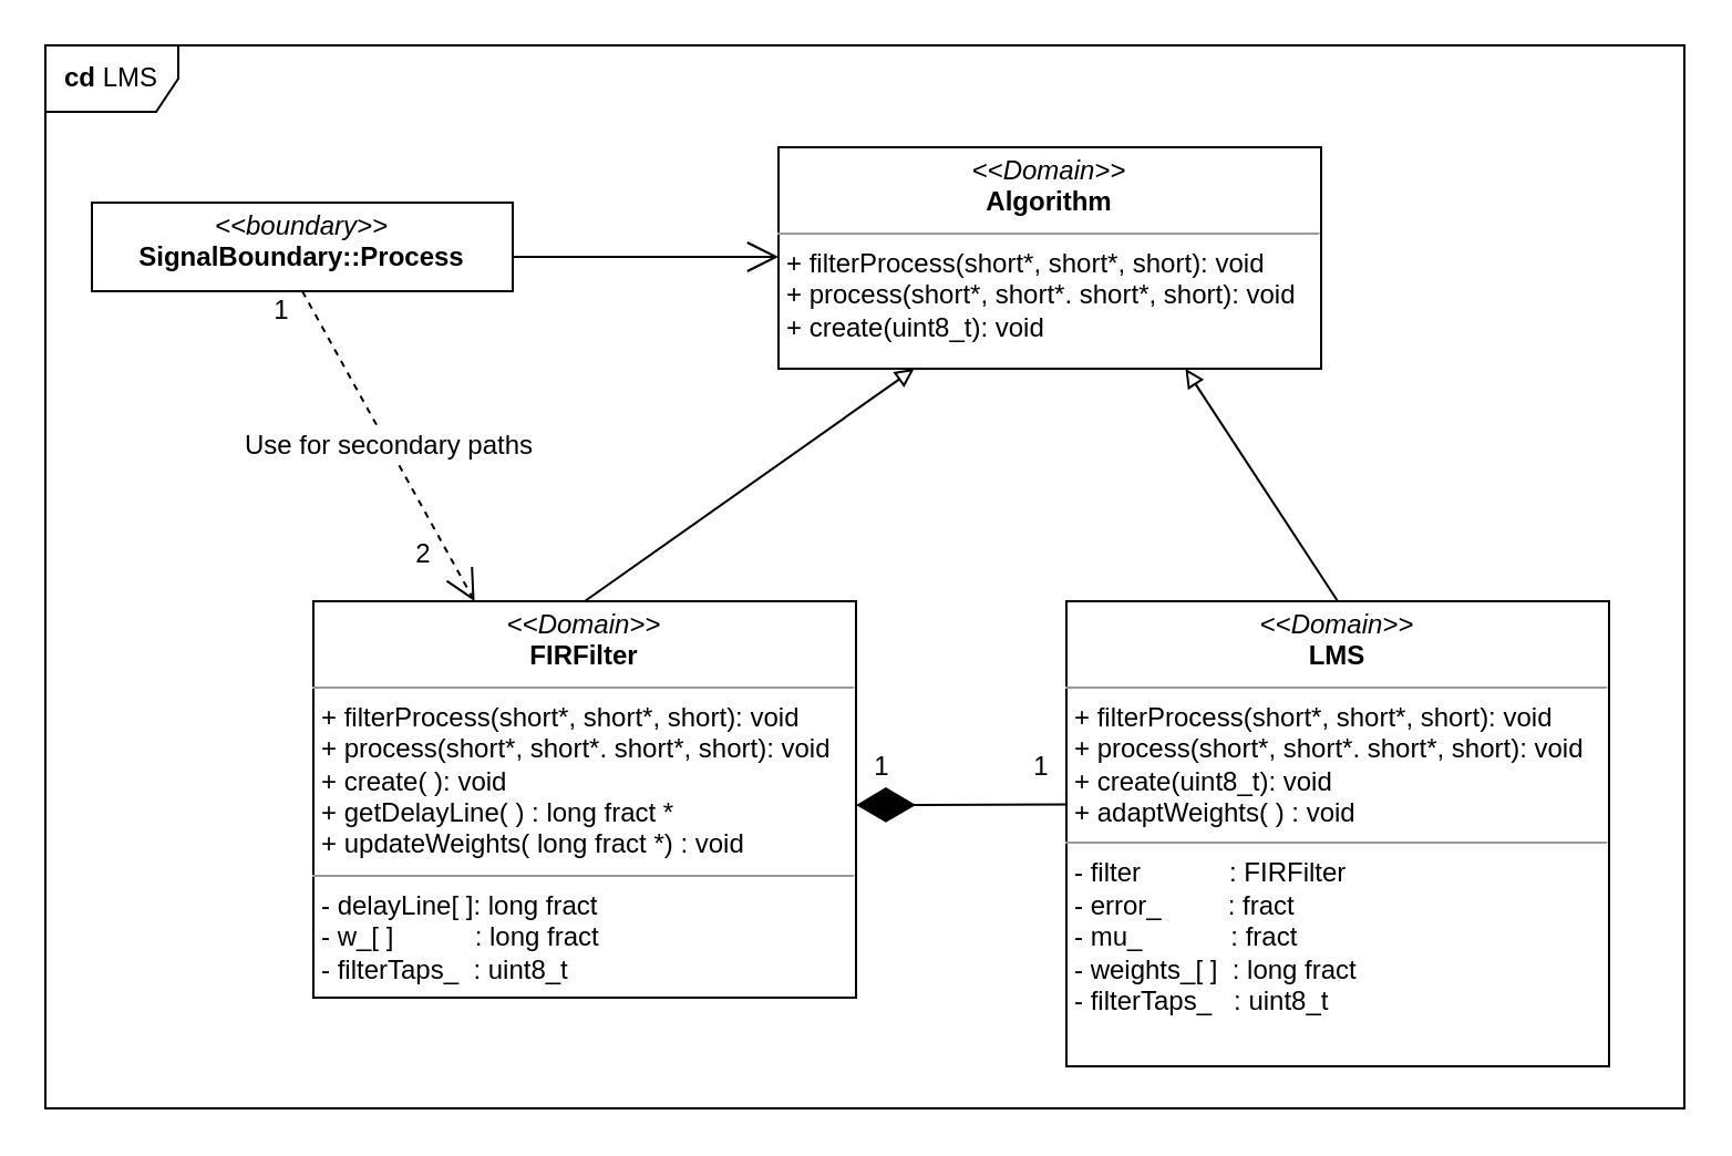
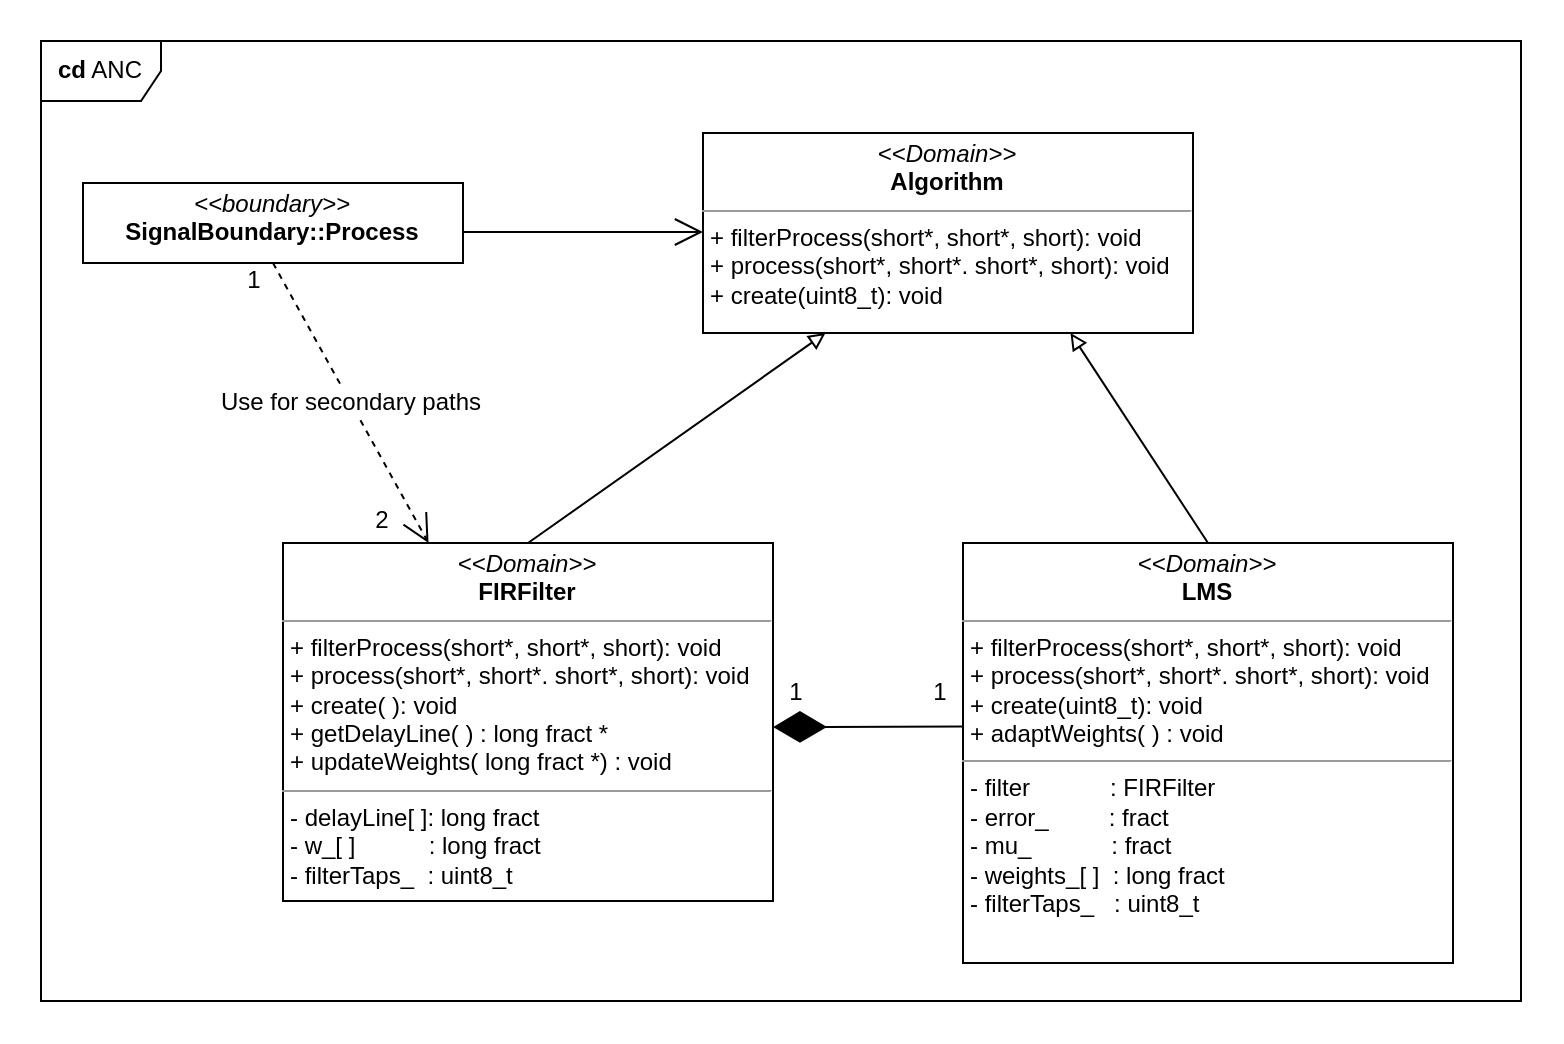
  <mxCell id="0" />
  <mxCell id="1" parent="0" />
  <mxCell id="2" value="" style="endArrow=block;html=1;rounded=0;endFill=0;startArrow=none;entryX=0.75;entryY=1;entryDx=0;entryDy=0;exitX=0.5;exitY=0;exitDx=0;exitDy=0;" parent="1" source="5" target="6" edge="1"><mxGeometry width="50" height="50" relative="1" as="geometry"><mxPoint x="186" y="271" as="sourcePoint" /><mxPoint x="521" y="181" as="targetPoint" /></mxGeometry></mxCell>
  <mxCell id="3" value="" style="endArrow=block;html=1;rounded=0;endFill=0;entryX=0.25;entryY=1;entryDx=0;entryDy=0;exitX=0.5;exitY=0;exitDx=0;exitDy=0;" parent="1" source="4" target="6" edge="1"><mxGeometry width="50" height="50" relative="1" as="geometry"><mxPoint x="559.25" y="267.81" as="sourcePoint" /><mxPoint x="401" y="181" as="targetPoint" /></mxGeometry></mxCell>
  <mxCell id="4" value="&lt;p style=&quot;margin:0px;margin-top:4px;text-align:center;&quot;&gt;&lt;i&gt;&amp;lt;&amp;lt;Domain&amp;gt;&amp;gt;&lt;/i&gt;&lt;br&gt;&lt;b&gt;FIRFilter&lt;/b&gt;&lt;/p&gt;&lt;hr size=&quot;1&quot;&gt;&lt;p style=&quot;margin: 0px 0px 0px 4px;&quot;&gt;+ filterProcess(short*, short*, short): void&lt;br&gt;+ process(short*, short*. short*, short): void&lt;/p&gt;&lt;p style=&quot;margin: 0px 0px 0px 4px;&quot;&gt;+ create( ): void&lt;/p&gt;&lt;p style=&quot;margin: 0px 0px 0px 4px;&quot;&gt;+ getDelayLine( ) : long fract *&lt;br&gt;&lt;/p&gt;&lt;p style=&quot;margin: 0px 0px 0px 4px;&quot;&gt;+ updateWeights( long fract *) : void&lt;/p&gt;&lt;hr size=&quot;1&quot;&gt;&lt;p style=&quot;margin: 0px 0px 0px 4px;&quot;&gt;&lt;span style=&quot;background-color: initial;&quot;&gt;- delayLine[ ]: long fract&lt;/span&gt;&lt;br&gt;&lt;/p&gt;&lt;p style=&quot;margin: 0px 0px 0px 4px;&quot;&gt;- w_[ ]&amp;nbsp; &amp;nbsp; &amp;nbsp; &amp;nbsp; &amp;nbsp; &amp;nbsp;: long fract&lt;/p&gt;&lt;p style=&quot;margin: 0px 0px 0px 4px;&quot;&gt;- filterTaps_&amp;nbsp; : uint8_t&lt;/p&gt;" style="verticalAlign=top;align=left;overflow=fill;fontSize=12;fontFamily=Helvetica;html=1;strokeColor=default;fillColor=#FFFFFF;" parent="1" vertex="1"><mxGeometry x="141" y="271" width="245" height="179" as="geometry" /></mxCell>
  <mxCell id="5" value="&lt;p style=&quot;margin:0px;margin-top:4px;text-align:center;&quot;&gt;&lt;i&gt;&amp;lt;&amp;lt;Domain&amp;gt;&amp;gt;&lt;/i&gt;&lt;br&gt;&lt;b&gt;LMS&lt;/b&gt;&lt;/p&gt;&lt;hr size=&quot;1&quot;&gt;&lt;p style=&quot;margin: 0px 0px 0px 4px;&quot;&gt;+ filterProcess(short*, short*, short): void&lt;br&gt;+ process(short*, short*. short*, short): void&lt;/p&gt;&lt;p style=&quot;margin: 0px 0px 0px 4px;&quot;&gt;+ create(uint8_t): void&lt;/p&gt;&lt;p style=&quot;margin: 0px 0px 0px 4px;&quot;&gt;+ adaptWeights( ) : void&lt;/p&gt;&lt;hr size=&quot;1&quot;&gt;&lt;p style=&quot;margin: 0px 0px 0px 4px;&quot;&gt;- filter&amp;nbsp; &amp;nbsp; &amp;nbsp; &amp;nbsp; &amp;nbsp; &amp;nbsp; : FIRFilter&amp;nbsp;&lt;br&gt;- error_&amp;nbsp; &amp;nbsp; &amp;nbsp; &amp;nbsp; &amp;nbsp;: fract&lt;/p&gt;&lt;p style=&quot;margin: 0px 0px 0px 4px;&quot;&gt;- mu_&amp;nbsp; &amp;nbsp; &amp;nbsp; &amp;nbsp; &amp;nbsp; &amp;nbsp; : fract&lt;/p&gt;&lt;p style=&quot;margin: 0px 0px 0px 4px;&quot;&gt;- weights_[ ]&amp;nbsp; : long fract&lt;/p&gt;&lt;p style=&quot;margin: 0px 0px 0px 4px;&quot;&gt;- filterTaps_&amp;nbsp; &amp;nbsp;: uint8_t&lt;/p&gt;" style="verticalAlign=top;align=left;overflow=fill;fontSize=12;fontFamily=Helvetica;html=1;strokeColor=default;fillColor=#FFFFFF;" parent="1" vertex="1"><mxGeometry x="481" y="271" width="245" height="210" as="geometry" /></mxCell>
  <mxCell id="6" value="&lt;p style=&quot;margin:0px;margin-top:4px;text-align:center;&quot;&gt;&lt;i&gt;&amp;lt;&amp;lt;Domain&amp;gt;&amp;gt;&lt;/i&gt;&lt;br&gt;&lt;b&gt;Algorithm&lt;/b&gt;&lt;/p&gt;&lt;hr size=&quot;1&quot;&gt;&lt;p style=&quot;margin: 0px 0px 0px 4px;&quot;&gt;+ filterProcess(short*, short*, short): void&lt;br&gt;+ process(short*, short*. short*, short): void&lt;/p&gt;&lt;p style=&quot;margin: 0px 0px 0px 4px;&quot;&gt;+ create(uint8_t): void&lt;/p&gt;" style="verticalAlign=top;align=left;overflow=fill;fontSize=12;fontFamily=Helvetica;html=1;strokeColor=default;fillColor=#FFFFFF;" parent="1" vertex="1"><mxGeometry x="351" y="66" width="245" height="100" as="geometry" /></mxCell>
  <mxCell id="7" value="&lt;p style=&quot;margin:0px;margin-top:4px;text-align:center;&quot;&gt;&lt;i&gt;&amp;lt;&amp;lt;boundary&amp;gt;&amp;gt;&lt;/i&gt;&lt;br&gt;&lt;b&gt;SignalBoundary::Process&lt;/b&gt;&lt;/p&gt;" style="verticalAlign=top;align=left;overflow=fill;fontSize=12;fontFamily=Helvetica;html=1;strokeColor=default;fillColor=#FFFFFF;" parent="1" vertex="1"><mxGeometry x="41" y="91" width="190" height="40" as="geometry" /></mxCell>
  <mxCell id="8" value="Use for secondary paths" style="endArrow=open;endSize=12;dashed=1;html=1;rounded=0;fontSize=12;exitX=0.5;exitY=1;exitDx=0;exitDy=0;" parent="1" source="7" target="4" edge="1"><mxGeometry width="160" relative="1" as="geometry"><mxPoint x="111" y="211" as="sourcePoint" /><mxPoint x="271" y="211" as="targetPoint" /></mxGeometry></mxCell>
  <mxCell id="9" value="" style="endArrow=open;endFill=1;endSize=12;html=1;rounded=0;fontSize=12;" parent="1" edge="1"><mxGeometry width="160" relative="1" as="geometry"><mxPoint x="231" y="115.5" as="sourcePoint" /><mxPoint x="351" y="115.5" as="targetPoint" /></mxGeometry></mxCell>
- <mxCell id="10" value="&lt;b&gt;cd&lt;/b&gt; LMS" style="shape=umlFrame;whiteSpace=wrap;html=1;fontSize=12;strokeColor=default;fillColor=#FFFFFF;" parent="1" vertex="1"><mxGeometry x="20" y="20" width="740" height="480" as="geometry" /></mxCell>
+ <mxCell id="10" value="&lt;b&gt;cd&lt;/b&gt; ANC" style="shape=umlFrame;whiteSpace=wrap;html=1;fontSize=12;strokeColor=default;fillColor=#FFFFFF;" parent="1" vertex="1"><mxGeometry x="20" y="20" width="740" height="480" as="geometry" /></mxCell>
  <mxCell id="11" value="" style="endArrow=diamondThin;endFill=1;endSize=24;html=1;rounded=0;entryX=1;entryY=0.5;entryDx=0;entryDy=0;exitX=0.001;exitY=0.437;exitDx=0;exitDy=0;exitPerimeter=0;" edge="1" parent="1" source="5"><mxGeometry width="160" relative="1" as="geometry"><mxPoint x="480" y="363" as="sourcePoint" /><mxPoint x="386" y="363" as="targetPoint" /></mxGeometry></mxCell>
- <mxCell id="12" value="2" style="text;html=1;strokeColor=none;fillColor=none;align=center;verticalAlign=middle;whiteSpace=wrap;rounded=0;" vertex="1" parent="1"><mxGeometry x="179" y="239" width="24" height="22" as="geometry" /></mxCell>
+ <mxCell id="12" value="2" style="text;html=1;strokeColor=none;fillColor=none;align=center;verticalAlign=middle;whiteSpace=wrap;rounded=0;" vertex="1" parent="1"><mxGeometry x="179" y="249" width="24" height="22" as="geometry" /></mxCell>
  <mxCell id="13" value="1" style="text;html=1;strokeColor=none;fillColor=none;align=center;verticalAlign=middle;whiteSpace=wrap;rounded=0;" vertex="1" parent="1"><mxGeometry x="113" y="131" width="28" height="17" as="geometry" /></mxCell>
  <mxCell id="14" value="1" style="text;html=1;strokeColor=none;fillColor=none;align=center;verticalAlign=middle;whiteSpace=wrap;rounded=0;" vertex="1" parent="1"><mxGeometry x="384" y="337" width="28" height="17" as="geometry" /></mxCell>
  <mxCell id="15" value="1" style="text;html=1;strokeColor=none;fillColor=none;align=center;verticalAlign=middle;whiteSpace=wrap;rounded=0;" vertex="1" parent="1"><mxGeometry x="456" y="337" width="28" height="17" as="geometry" /></mxCell>
